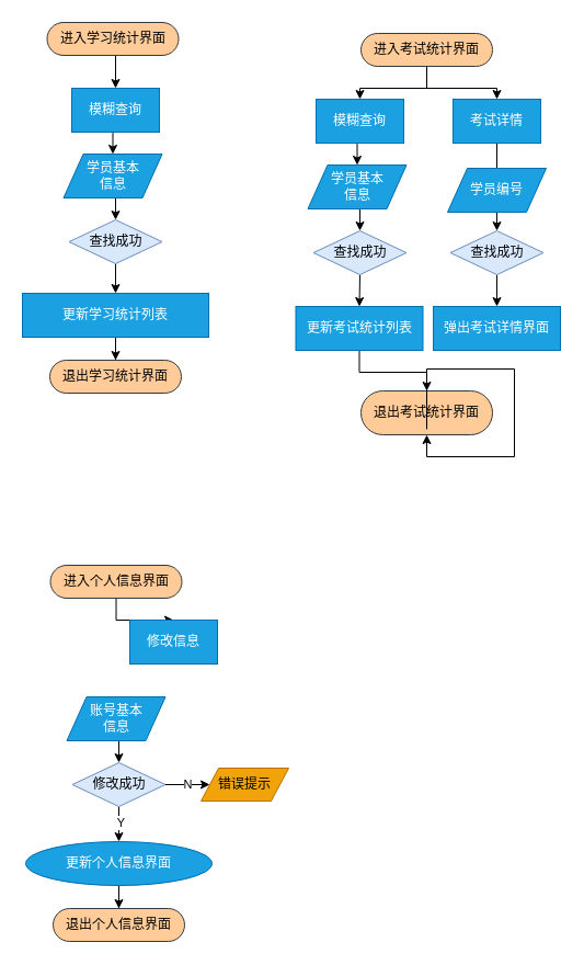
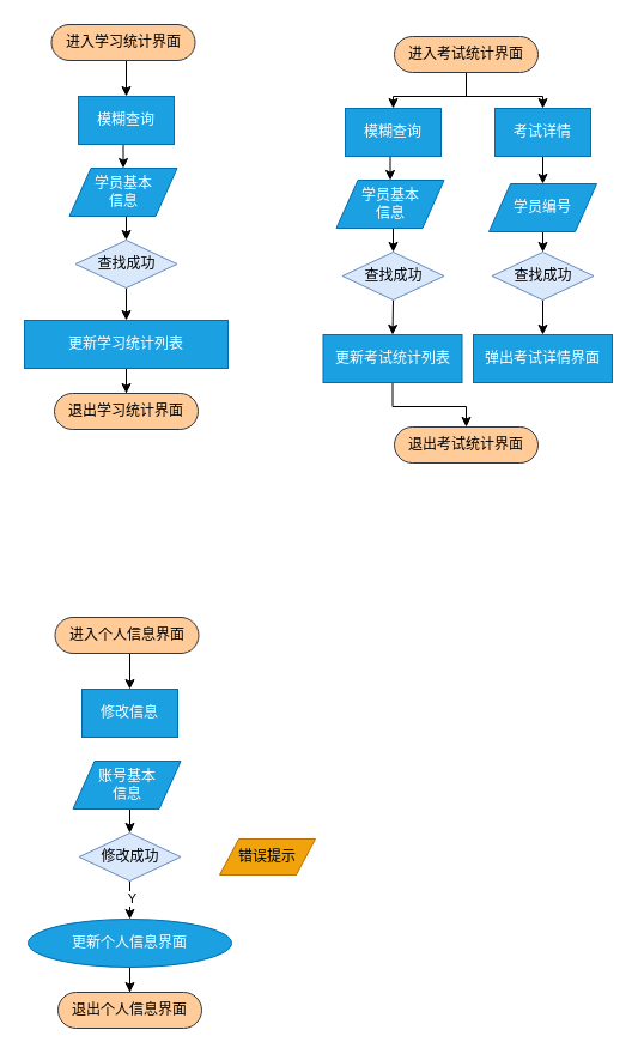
  <mxCell id="0" />
  <mxCell id="1" parent="0" />
  <mxCell id="2" style="edgeStyle=orthogonalEdgeStyle;rounded=0;orthogonalLoop=1;jettySize=auto;html=1;exitX=0.5;exitY=0.5;exitDx=0;exitDy=15;exitPerimeter=0;entryX=0.5;entryY=0;entryDx=0;entryDy=0;" edge="1" parent="1" source="3" target="6"><mxGeometry relative="1" as="geometry" /></mxCell>
  <mxCell id="3" value="进入学习统计界面" style="html=1;dashed=0;whiteSpace=wrap;shape=mxgraph.dfd.start;fillColor=#ffcc99;strokeColor=#36393d;" vertex="1" parent="1"><mxGeometry x="42.5" y="20" width="120" height="30" as="geometry" /></mxCell>
  <mxCell id="4" value="退出学习统计界面" style="html=1;dashed=0;whiteSpace=wrap;shape=mxgraph.dfd.start;fillColor=#ffcc99;strokeColor=#36393d;" vertex="1" parent="1"><mxGeometry x="45" y="328" width="120" height="30" as="geometry" /></mxCell>
  <mxCell id="5" style="edgeStyle=orthogonalEdgeStyle;rounded=0;orthogonalLoop=1;jettySize=auto;html=1;exitX=0.5;exitY=1;exitDx=0;exitDy=0;entryX=0.5;entryY=0;entryDx=0;entryDy=0;" edge="1" parent="1" source="6" target="8"><mxGeometry relative="1" as="geometry" /></mxCell>
  <mxCell id="6" value="模糊查询" style="html=1;dashed=0;whiteSpace=wrap;fillColor=#1ba1e2;fontColor=#ffffff;strokeColor=#006EAF;" vertex="1" parent="1"><mxGeometry x="65" y="80" width="80" height="40" as="geometry" /></mxCell>
  <mxCell id="7" style="edgeStyle=orthogonalEdgeStyle;rounded=0;orthogonalLoop=1;jettySize=auto;html=1;exitX=0.5;exitY=1;exitDx=0;exitDy=0;entryX=0.5;entryY=0;entryDx=0;entryDy=0;" edge="1" parent="1" source="8" target="10"><mxGeometry relative="1" as="geometry" /></mxCell>
  <mxCell id="8" value="学员基本&lt;br&gt;信息" style="shape=parallelogram;perimeter=parallelogramPerimeter;whiteSpace=wrap;html=1;dashed=0;fillColor=#1ba1e2;fontColor=#ffffff;strokeColor=#006EAF;" vertex="1" parent="1"><mxGeometry x="57.5" y="140" width="90" height="40" as="geometry" /></mxCell>
  <mxCell id="9" style="edgeStyle=orthogonalEdgeStyle;rounded=0;orthogonalLoop=1;jettySize=auto;html=1;exitX=0.5;exitY=1;exitDx=0;exitDy=0;entryX=0.5;entryY=0;entryDx=0;entryDy=0;" edge="1" parent="1" source="10" target="12"><mxGeometry relative="1" as="geometry" /></mxCell>
  <mxCell id="10" value="查找成功" style="shape=rhombus;html=1;dashed=0;whiteSpace=wrap;perimeter=rhombusPerimeter;fillColor=#dae8fc;strokeColor=#6c8ebf;" vertex="1" parent="1"><mxGeometry x="62.5" y="200" width="85" height="40" as="geometry" /></mxCell>
  <mxCell id="11" style="edgeStyle=orthogonalEdgeStyle;rounded=0;orthogonalLoop=1;jettySize=auto;html=1;exitX=0.5;exitY=1;exitDx=0;exitDy=0;" edge="1" parent="1" source="12" target="4"><mxGeometry relative="1" as="geometry" /></mxCell>
  <mxCell id="12" value="更新学习统计列表" style="html=1;dashed=0;whiteSpace=wrap;fillColor=#1ba1e2;fontColor=#ffffff;strokeColor=#006EAF;" vertex="1" parent="1"><mxGeometry x="20" y="267" width="170" height="40" as="geometry" /></mxCell>
  <mxCell id="13" style="edgeStyle=orthogonalEdgeStyle;rounded=0;orthogonalLoop=1;jettySize=auto;html=1;exitX=0.5;exitY=0.5;exitDx=0;exitDy=15;exitPerimeter=0;" edge="1" parent="1" source="4" target="4"><mxGeometry relative="1" as="geometry" /></mxCell>
  <mxCell id="14" style="edgeStyle=orthogonalEdgeStyle;rounded=0;orthogonalLoop=1;jettySize=auto;html=1;exitX=0.5;exitY=0.5;exitDx=0;exitDy=15;exitPerimeter=0;entryX=0.5;entryY=0;entryDx=0;entryDy=0;" edge="1" parent="1" source="16" target="19"><mxGeometry relative="1" as="geometry" /></mxCell>
  <mxCell id="15" style="edgeStyle=orthogonalEdgeStyle;rounded=0;orthogonalLoop=1;jettySize=auto;html=1;exitX=0.5;exitY=0.5;exitDx=0;exitDy=15;exitPerimeter=0;" edge="1" parent="1" source="16" target="28"><mxGeometry relative="1" as="geometry" /></mxCell>
  <mxCell id="16" value="进入考试统计界面" style="html=1;dashed=0;whiteSpace=wrap;shape=mxgraph.dfd.start;fillColor=#ffcc99;strokeColor=#36393d;" vertex="1" parent="1"><mxGeometry x="329" y="30" width="120" height="30" as="geometry" /></mxCell>
- <mxCell id="17" value="退出考试统计界面" style="html=1;dashed=0;whiteSpace=wrap;shape=mxgraph.dfd.start;fillColor=#ffcc99;strokeColor=#36393d;" vertex="1" parent="1"><mxGeometry x="329" y="356" width="120" height="40" as="geometry" /></mxCell>
+ <mxCell id="17" value="退出考试统计界面" style="html=1;dashed=0;whiteSpace=wrap;shape=mxgraph.dfd.start;fillColor=#ffcc99;strokeColor=#36393d;" vertex="1" parent="1"><mxGeometry x="329" y="356" width="120" height="30" as="geometry" /></mxCell>
  <mxCell id="18" style="edgeStyle=orthogonalEdgeStyle;rounded=0;orthogonalLoop=1;jettySize=auto;html=1;exitX=0.5;exitY=1;exitDx=0;exitDy=0;entryX=0.5;entryY=0;entryDx=0;entryDy=0;" edge="1" parent="1" source="19" target="21"><mxGeometry relative="1" as="geometry" /></mxCell>
  <mxCell id="19" value="模糊查询" style="html=1;dashed=0;whiteSpace=wrap;fillColor=#1ba1e2;fontColor=#ffffff;strokeColor=#006EAF;" vertex="1" parent="1"><mxGeometry x="288" y="90" width="80" height="40" as="geometry" /></mxCell>
  <mxCell id="20" style="edgeStyle=orthogonalEdgeStyle;rounded=0;orthogonalLoop=1;jettySize=auto;html=1;exitX=0.5;exitY=1;exitDx=0;exitDy=0;entryX=0.5;entryY=0;entryDx=0;entryDy=0;" edge="1" parent="1" source="21" target="23"><mxGeometry relative="1" as="geometry" /></mxCell>
  <mxCell id="21" value="学员基本&lt;br&gt;信息" style="shape=parallelogram;perimeter=parallelogramPerimeter;whiteSpace=wrap;html=1;dashed=0;fillColor=#1ba1e2;fontColor=#ffffff;strokeColor=#006EAF;" vertex="1" parent="1"><mxGeometry x="280.5" y="150" width="90" height="40" as="geometry" /></mxCell>
  <mxCell id="22" style="edgeStyle=orthogonalEdgeStyle;rounded=0;orthogonalLoop=1;jettySize=auto;html=1;exitX=0.5;exitY=1;exitDx=0;exitDy=0;entryX=0.5;entryY=0;entryDx=0;entryDy=0;" edge="1" parent="1" source="23" target="25"><mxGeometry relative="1" as="geometry" /></mxCell>
  <mxCell id="23" value="查找成功" style="shape=rhombus;html=1;dashed=0;whiteSpace=wrap;perimeter=rhombusPerimeter;fillColor=#dae8fc;strokeColor=#6c8ebf;" vertex="1" parent="1"><mxGeometry x="285.5" y="210" width="85" height="40" as="geometry" /></mxCell>
  <mxCell id="24" style="edgeStyle=orthogonalEdgeStyle;rounded=0;orthogonalLoop=1;jettySize=auto;html=1;exitX=0.5;exitY=1;exitDx=0;exitDy=0;" edge="1" parent="1" source="25" target="17"><mxGeometry relative="1" as="geometry" /></mxCell>
  <mxCell id="25" value="更新考试统计列表" style="html=1;dashed=0;whiteSpace=wrap;fillColor=#1ba1e2;fontColor=#ffffff;strokeColor=#006EAF;" vertex="1" parent="1"><mxGeometry x="269.5" y="279" width="116" height="40" as="geometry" /></mxCell>
  <mxCell id="26" style="edgeStyle=orthogonalEdgeStyle;rounded=0;orthogonalLoop=1;jettySize=auto;html=1;exitX=0.5;exitY=0.5;exitDx=0;exitDy=15;exitPerimeter=0;" edge="1" parent="1" source="17" target="17"><mxGeometry relative="1" as="geometry" /></mxCell>
- <mxCell id="27" style="edgeStyle=orthogonalEdgeStyle;rounded=0;orthogonalLoop=1;jettySize=auto;html=1;exitX=0.5;exitY=1;exitDx=0;exitDy=0;entryX=0.5;entryY=0;entryDx=0;entryDy=0;endArrow=none;" edge="1" parent="1" source="28" target="30"><mxGeometry relative="1" as="geometry" /></mxCell>
+ <mxCell id="27" style="edgeStyle=orthogonalEdgeStyle;rounded=0;orthogonalLoop=1;jettySize=auto;html=1;exitX=0.5;exitY=1;exitDx=0;exitDy=0;entryX=0.5;entryY=0;entryDx=0;entryDy=0;" edge="1" parent="1" source="28" target="30"><mxGeometry relative="1" as="geometry" /></mxCell>
  <mxCell id="28" value="考试详情" style="html=1;dashed=0;whiteSpace=wrap;fillColor=#1ba1e2;fontColor=#ffffff;strokeColor=#006EAF;" vertex="1" parent="1"><mxGeometry x="413" y="90" width="80" height="40" as="geometry" /></mxCell>
  <mxCell id="29" style="edgeStyle=orthogonalEdgeStyle;rounded=0;orthogonalLoop=1;jettySize=auto;html=1;exitX=0.5;exitY=1;exitDx=0;exitDy=0;entryX=0.5;entryY=0;entryDx=0;entryDy=0;" edge="1" parent="1" source="30" target="32"><mxGeometry relative="1" as="geometry" /></mxCell>
  <mxCell id="30" value="学员编号" style="shape=parallelogram;perimeter=parallelogramPerimeter;whiteSpace=wrap;html=1;dashed=0;fillColor=#1ba1e2;fontColor=#ffffff;strokeColor=#006EAF;" vertex="1" parent="1"><mxGeometry x="408" y="153" width="90" height="40" as="geometry" /></mxCell>
  <mxCell id="31" style="edgeStyle=orthogonalEdgeStyle;rounded=0;orthogonalLoop=1;jettySize=auto;html=1;exitX=0.5;exitY=1;exitDx=0;exitDy=0;" edge="1" parent="1" source="32" target="33"><mxGeometry relative="1" as="geometry" /></mxCell>
  <mxCell id="32" value="查找成功" style="shape=rhombus;html=1;dashed=0;whiteSpace=wrap;perimeter=rhombusPerimeter;fillColor=#dae8fc;strokeColor=#6c8ebf;" vertex="1" parent="1"><mxGeometry x="410.5" y="210" width="85" height="40" as="geometry" /></mxCell>
  <mxCell id="33" value="弹出考试详情界面" style="html=1;dashed=0;whiteSpace=wrap;fillColor=#1ba1e2;fontColor=#ffffff;strokeColor=#006EAF;" vertex="1" parent="1"><mxGeometry x="395" y="279" width="116" height="40" as="geometry" /></mxCell>
  <mxCell id="34" style="edgeStyle=orthogonalEdgeStyle;rounded=0;orthogonalLoop=1;jettySize=auto;html=1;exitX=0.5;exitY=0.5;exitDx=0;exitDy=15;exitPerimeter=0;entryX=0.5;entryY=0;entryDx=0;entryDy=0;" edge="1" parent="1" source="35" target="37"><mxGeometry relative="1" as="geometry" /></mxCell>
  <mxCell id="35" value="进入个人信息界面" style="html=1;dashed=0;whiteSpace=wrap;shape=mxgraph.dfd.start;fillColor=#ffcc99;strokeColor=#36393d;" vertex="1" parent="1"><mxGeometry x="45.5" y="515" width="120" height="30" as="geometry" /></mxCell>
  <mxCell id="36" value="退出个人信息界面" style="html=1;dashed=0;whiteSpace=wrap;shape=mxgraph.dfd.start;fillColor=#ffcc99;strokeColor=#36393d;" vertex="1" parent="1"><mxGeometry x="48" y="828" width="120" height="30" as="geometry" /></mxCell>
- <mxCell id="37" value="修改信息" style="html=1;dashed=0;whiteSpace=wrap;fillColor=#1ba1e2;fontColor=#ffffff;strokeColor=#006EAF;" vertex="1" parent="1"><mxGeometry x="118" y="565" width="80" height="40" as="geometry" /></mxCell>
+ <mxCell id="37" value="修改信息" style="html=1;dashed=0;whiteSpace=wrap;fillColor=#1ba1e2;fontColor=#ffffff;strokeColor=#006EAF;" vertex="1" parent="1"><mxGeometry x="68" y="575" width="80" height="40" as="geometry" /></mxCell>
  <mxCell id="38" style="edgeStyle=orthogonalEdgeStyle;rounded=0;orthogonalLoop=1;jettySize=auto;html=1;exitX=0.5;exitY=1;exitDx=0;exitDy=0;entryX=0.5;entryY=0;entryDx=0;entryDy=0;" edge="1" parent="1" source="39" target="44"><mxGeometry relative="1" as="geometry" /></mxCell>
  <mxCell id="39" value="账号基本&lt;br&gt;信息" style="shape=parallelogram;perimeter=parallelogramPerimeter;whiteSpace=wrap;html=1;dashed=0;fillColor=#1ba1e2;fontColor=#ffffff;strokeColor=#006EAF;" vertex="1" parent="1"><mxGeometry x="60.5" y="635" width="90" height="40" as="geometry" /></mxCell>
  <mxCell id="40" style="edgeStyle=orthogonalEdgeStyle;rounded=0;orthogonalLoop=1;jettySize=auto;html=1;exitX=0.5;exitY=1;exitDx=0;exitDy=0;entryX=0.5;entryY=0;entryDx=0;entryDy=0;" edge="1" parent="1" source="44" target="46"><mxGeometry relative="1" as="geometry" /></mxCell>
  <mxCell id="41" value="Y" style="edgeLabel;html=1;align=center;verticalAlign=middle;resizable=0;points=[];" vertex="1" connectable="0" parent="40"><mxGeometry x="-0.138" y="1" relative="1" as="geometry"><mxPoint as="offset" /></mxGeometry></mxCell>
- <mxCell id="42" style="edgeStyle=orthogonalEdgeStyle;rounded=0;orthogonalLoop=1;jettySize=auto;html=1;exitX=1;exitY=0.5;exitDx=0;exitDy=0;" edge="1" parent="1" source="44" target="48"><mxGeometry relative="1" as="geometry" /></mxCell>
- <mxCell id="43" value="N" style="edgeLabel;html=1;align=center;verticalAlign=middle;resizable=0;points=[];" vertex="1" connectable="0" parent="42"><mxGeometry x="0.255" y="1" relative="1" as="geometry"><mxPoint as="offset" /></mxGeometry></mxCell>
  <mxCell id="44" value="修改成功" style="shape=rhombus;html=1;dashed=0;whiteSpace=wrap;perimeter=rhombusPerimeter;fillColor=#dae8fc;strokeColor=#6c8ebf;" vertex="1" parent="1"><mxGeometry x="65.5" y="695" width="85" height="40" as="geometry" /></mxCell>
  <mxCell id="45" style="edgeStyle=orthogonalEdgeStyle;rounded=0;orthogonalLoop=1;jettySize=auto;html=1;exitX=0.5;exitY=1;exitDx=0;exitDy=0;" edge="1" parent="1" source="46" target="36"><mxGeometry relative="1" as="geometry" /></mxCell>
  <mxCell id="46" value="更新个人信息界面" style="ellipse;html=1;dashed=0;whiteSpace=wrap;fillColor=#1ba1e2;fontColor=#ffffff;strokeColor=#006EAF;" vertex="1" parent="1"><mxGeometry x="23" y="767" width="170" height="40" as="geometry" /></mxCell>
  <mxCell id="47" style="edgeStyle=orthogonalEdgeStyle;rounded=0;orthogonalLoop=1;jettySize=auto;html=1;exitX=0.5;exitY=0.5;exitDx=0;exitDy=15;exitPerimeter=0;" edge="1" parent="1" source="36" target="36"><mxGeometry relative="1" as="geometry" /></mxCell>
  <mxCell id="48" value="错误提示" style="shape=parallelogram;perimeter=parallelogramPerimeter;whiteSpace=wrap;html=1;dashed=0;fillColor=#f0a30a;fontColor=#000000;strokeColor=#BD7000;" vertex="1" parent="1"><mxGeometry x="183" y="700" width="80" height="30" as="geometry" /></mxCell>
